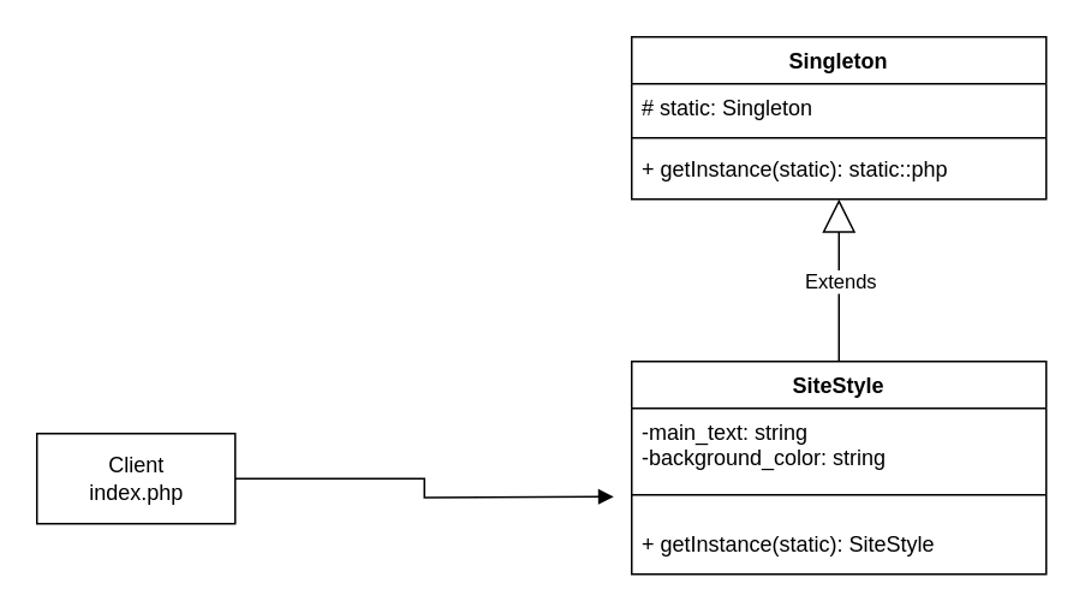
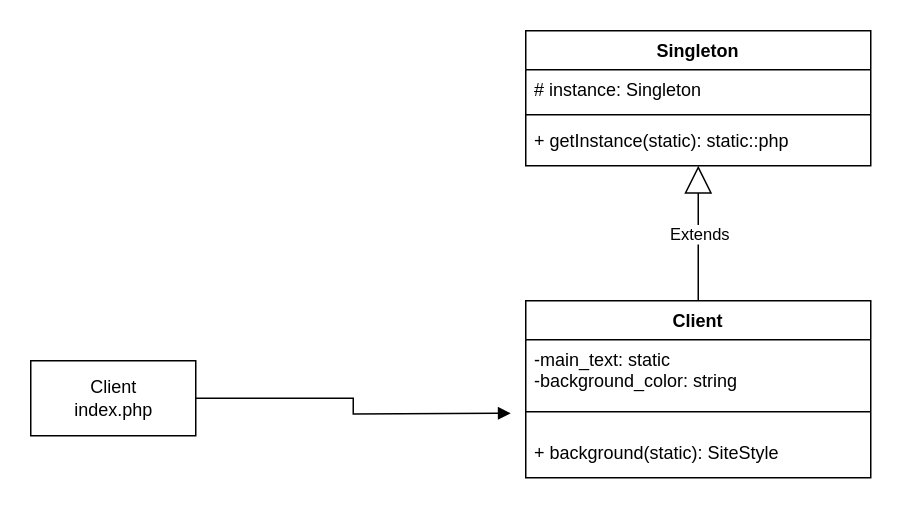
  <mxCell id="0" />
  <mxCell id="1" parent="0" />
  <mxCell id="2" value="Singleton" style="swimlane;fontStyle=1;align=center;verticalAlign=top;childLayout=stackLayout;horizontal=1;startSize=26;horizontalStack=0;resizeParent=1;resizeParentMax=0;resizeLast=0;collapsible=1;marginBottom=0;" parent="1" vertex="1"><mxGeometry x="350" y="20" width="230" height="90" as="geometry"><mxRectangle x="334" y="60" width="90" height="26" as="alternateBounds" /></mxGeometry></mxCell>
- <mxCell id="3" value="# static: Singleton" style="text;strokeColor=none;fillColor=none;align=left;verticalAlign=top;spacingLeft=4;spacingRight=4;overflow=hidden;rotatable=0;points=[[0,0.5],[1,0.5]];portConstraint=eastwest;" parent="2" vertex="1"><mxGeometry y="26" width="230" height="26" as="geometry" /></mxCell>
+ <mxCell id="3" value="# instance: Singleton" style="text;strokeColor=none;fillColor=none;align=left;verticalAlign=top;spacingLeft=4;spacingRight=4;overflow=hidden;rotatable=0;points=[[0,0.5],[1,0.5]];portConstraint=eastwest;" parent="2" vertex="1"><mxGeometry y="26" width="230" height="26" as="geometry" /></mxCell>
  <mxCell id="4" value="" style="line;strokeWidth=1;fillColor=none;align=left;verticalAlign=middle;spacingTop=-1;spacingLeft=3;spacingRight=3;rotatable=0;labelPosition=right;points=[];portConstraint=eastwest;" parent="2" vertex="1"><mxGeometry y="52" width="230" height="8" as="geometry" /></mxCell>
  <mxCell id="5" value="+ getInstance(static): static::php" style="text;strokeColor=none;fillColor=none;align=left;verticalAlign=top;spacingLeft=4;spacingRight=4;overflow=hidden;rotatable=0;points=[[0,0.5],[1,0.5]];portConstraint=eastwest;" parent="2" vertex="1"><mxGeometry y="60" width="230" height="30" as="geometry" /></mxCell>
- <mxCell id="6" value="SiteStyle" style="swimlane;fontStyle=1;align=center;verticalAlign=top;childLayout=stackLayout;horizontal=1;startSize=26;horizontalStack=0;resizeParent=1;resizeParentMax=0;resizeLast=0;collapsible=1;marginBottom=0;" parent="1" vertex="1"><mxGeometry x="350" y="200" width="230" height="118" as="geometry" /></mxCell>
- <mxCell id="7" value="-main_text: string&#10;-background_color: string" style="text;strokeColor=none;fillColor=none;align=left;verticalAlign=top;spacingLeft=4;spacingRight=4;overflow=hidden;rotatable=0;points=[[0,0.5],[1,0.5]];portConstraint=eastwest;" parent="6" vertex="1"><mxGeometry y="26" width="230" height="34" as="geometry" /></mxCell>
+ <mxCell id="6" value="Client" style="swimlane;fontStyle=1;align=center;verticalAlign=top;childLayout=stackLayout;horizontal=1;startSize=26;horizontalStack=0;resizeParent=1;resizeParentMax=0;resizeLast=0;collapsible=1;marginBottom=0;" parent="1" vertex="1"><mxGeometry x="350" y="200" width="230" height="118" as="geometry" /></mxCell>
+ <mxCell id="7" value="-main_text: static&#10;-background_color: string" style="text;strokeColor=none;fillColor=none;align=left;verticalAlign=top;spacingLeft=4;spacingRight=4;overflow=hidden;rotatable=0;points=[[0,0.5],[1,0.5]];portConstraint=eastwest;" parent="6" vertex="1"><mxGeometry y="26" width="230" height="34" as="geometry" /></mxCell>
  <mxCell id="8" value="" style="line;strokeWidth=1;fillColor=none;align=left;verticalAlign=middle;spacingTop=-1;spacingLeft=3;spacingRight=3;rotatable=0;labelPosition=right;points=[];portConstraint=eastwest;" parent="6" vertex="1"><mxGeometry y="60" width="230" height="28" as="geometry" /></mxCell>
- <mxCell id="9" value="+ getInstance(static): SiteStyle" style="text;strokeColor=none;fillColor=none;align=left;verticalAlign=top;spacingLeft=4;spacingRight=4;overflow=hidden;rotatable=0;points=[[0,0.5],[1,0.5]];portConstraint=eastwest;" parent="6" vertex="1"><mxGeometry y="88" width="230" height="30" as="geometry" /></mxCell>
+ <mxCell id="9" value="+ background(static): SiteStyle" style="text;strokeColor=none;fillColor=none;align=left;verticalAlign=top;spacingLeft=4;spacingRight=4;overflow=hidden;rotatable=0;points=[[0,0.5],[1,0.5]];portConstraint=eastwest;" parent="6" vertex="1"><mxGeometry y="88" width="230" height="30" as="geometry" /></mxCell>
  <mxCell id="10" value="Client&lt;br&gt;index.php&lt;br&gt;" style="html=1;" parent="1" vertex="1"><mxGeometry x="20" y="240" width="110" height="50" as="geometry" /></mxCell>
  <mxCell id="11" value="" style="html=1;verticalAlign=bottom;endArrow=block;rounded=0;edgeStyle=orthogonalEdgeStyle;entryX=0;entryY=0.5;entryDx=0;entryDy=0;" parent="1" source="10" edge="1"><mxGeometry width="80" relative="1" as="geometry"><mxPoint x="130" y="267" as="sourcePoint" /><mxPoint x="340" y="275" as="targetPoint" /></mxGeometry></mxCell>
  <mxCell id="12" value="Extends" style="endArrow=block;endSize=16;endFill=0;html=1;rounded=0;edgeStyle=orthogonalEdgeStyle;exitX=0.5;exitY=0;exitDx=0;exitDy=0;" parent="1" source="6" edge="1"><mxGeometry width="160" relative="1" as="geometry"><mxPoint x="420" y="160" as="sourcePoint" /><mxPoint x="465" y="110" as="targetPoint" /></mxGeometry></mxCell>
